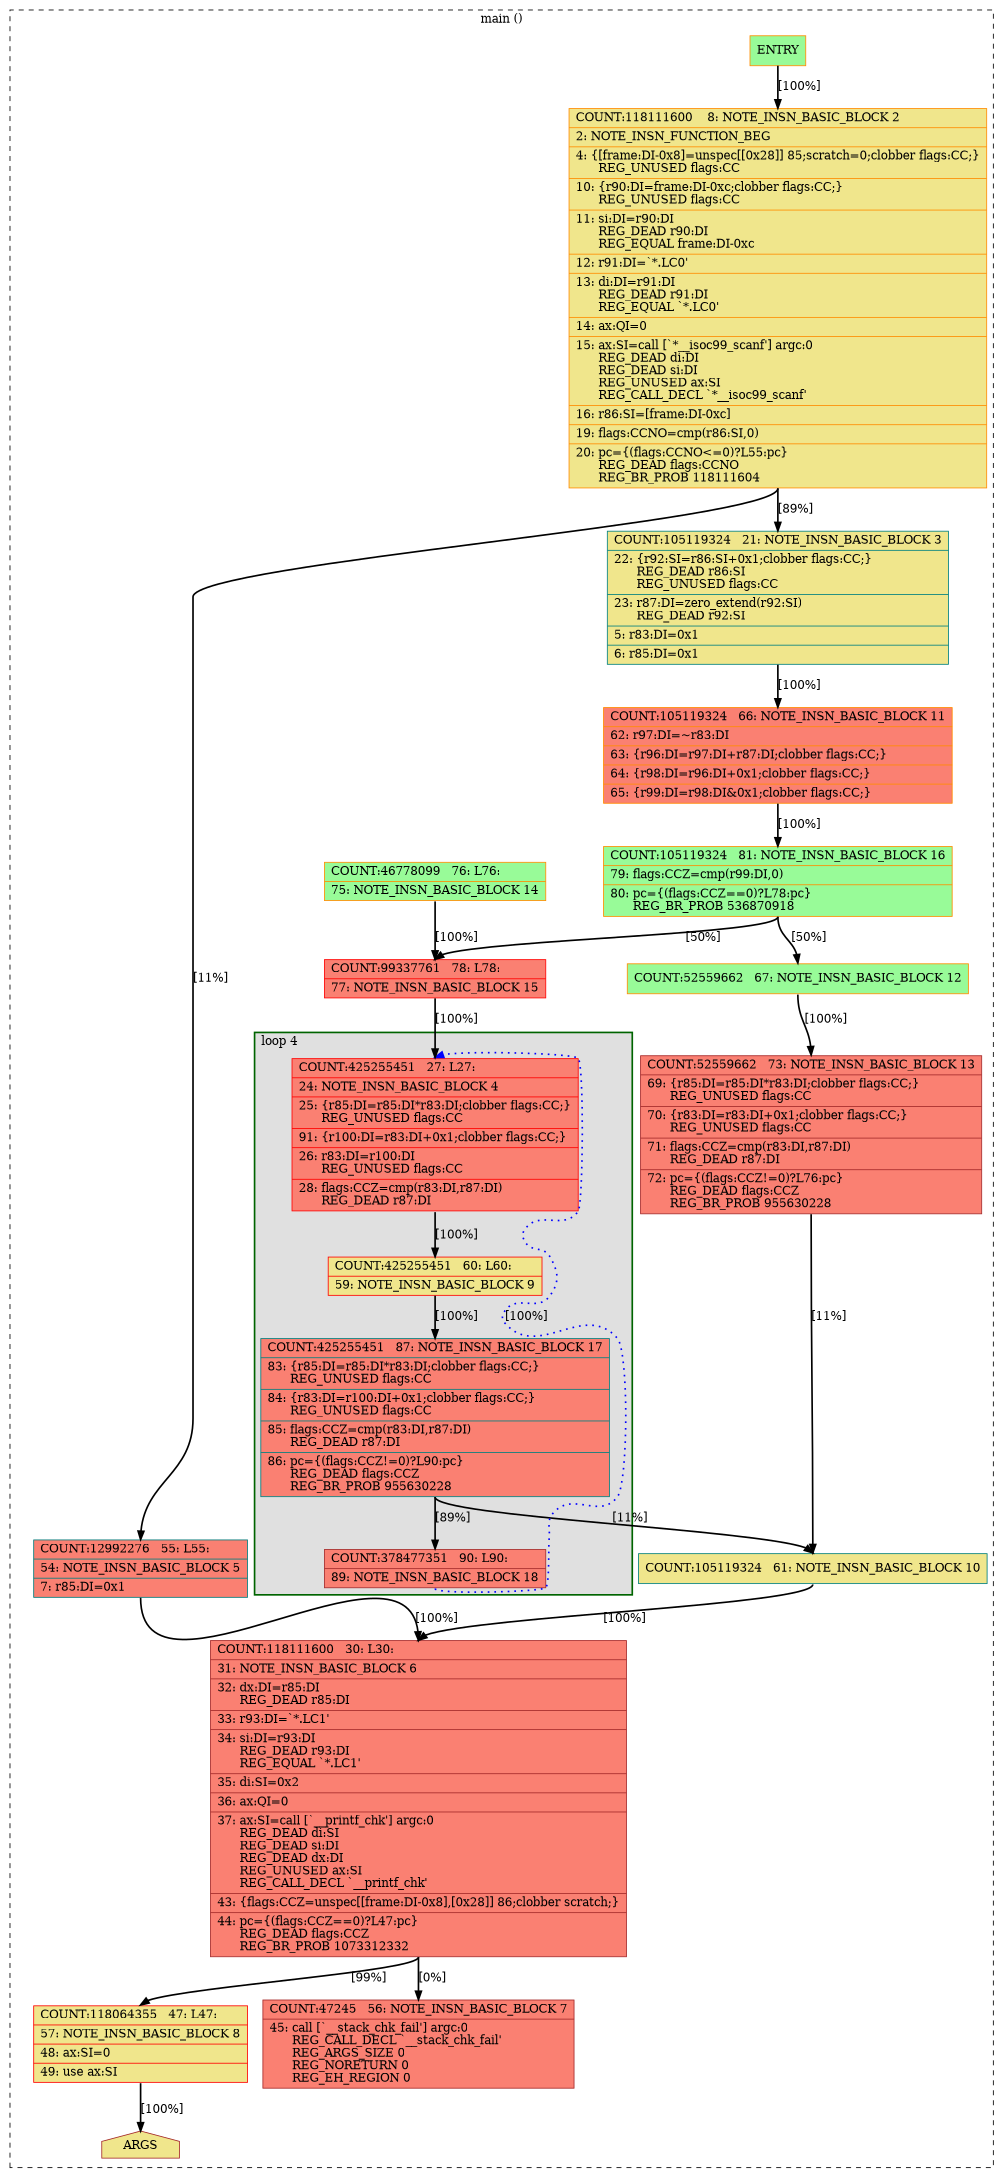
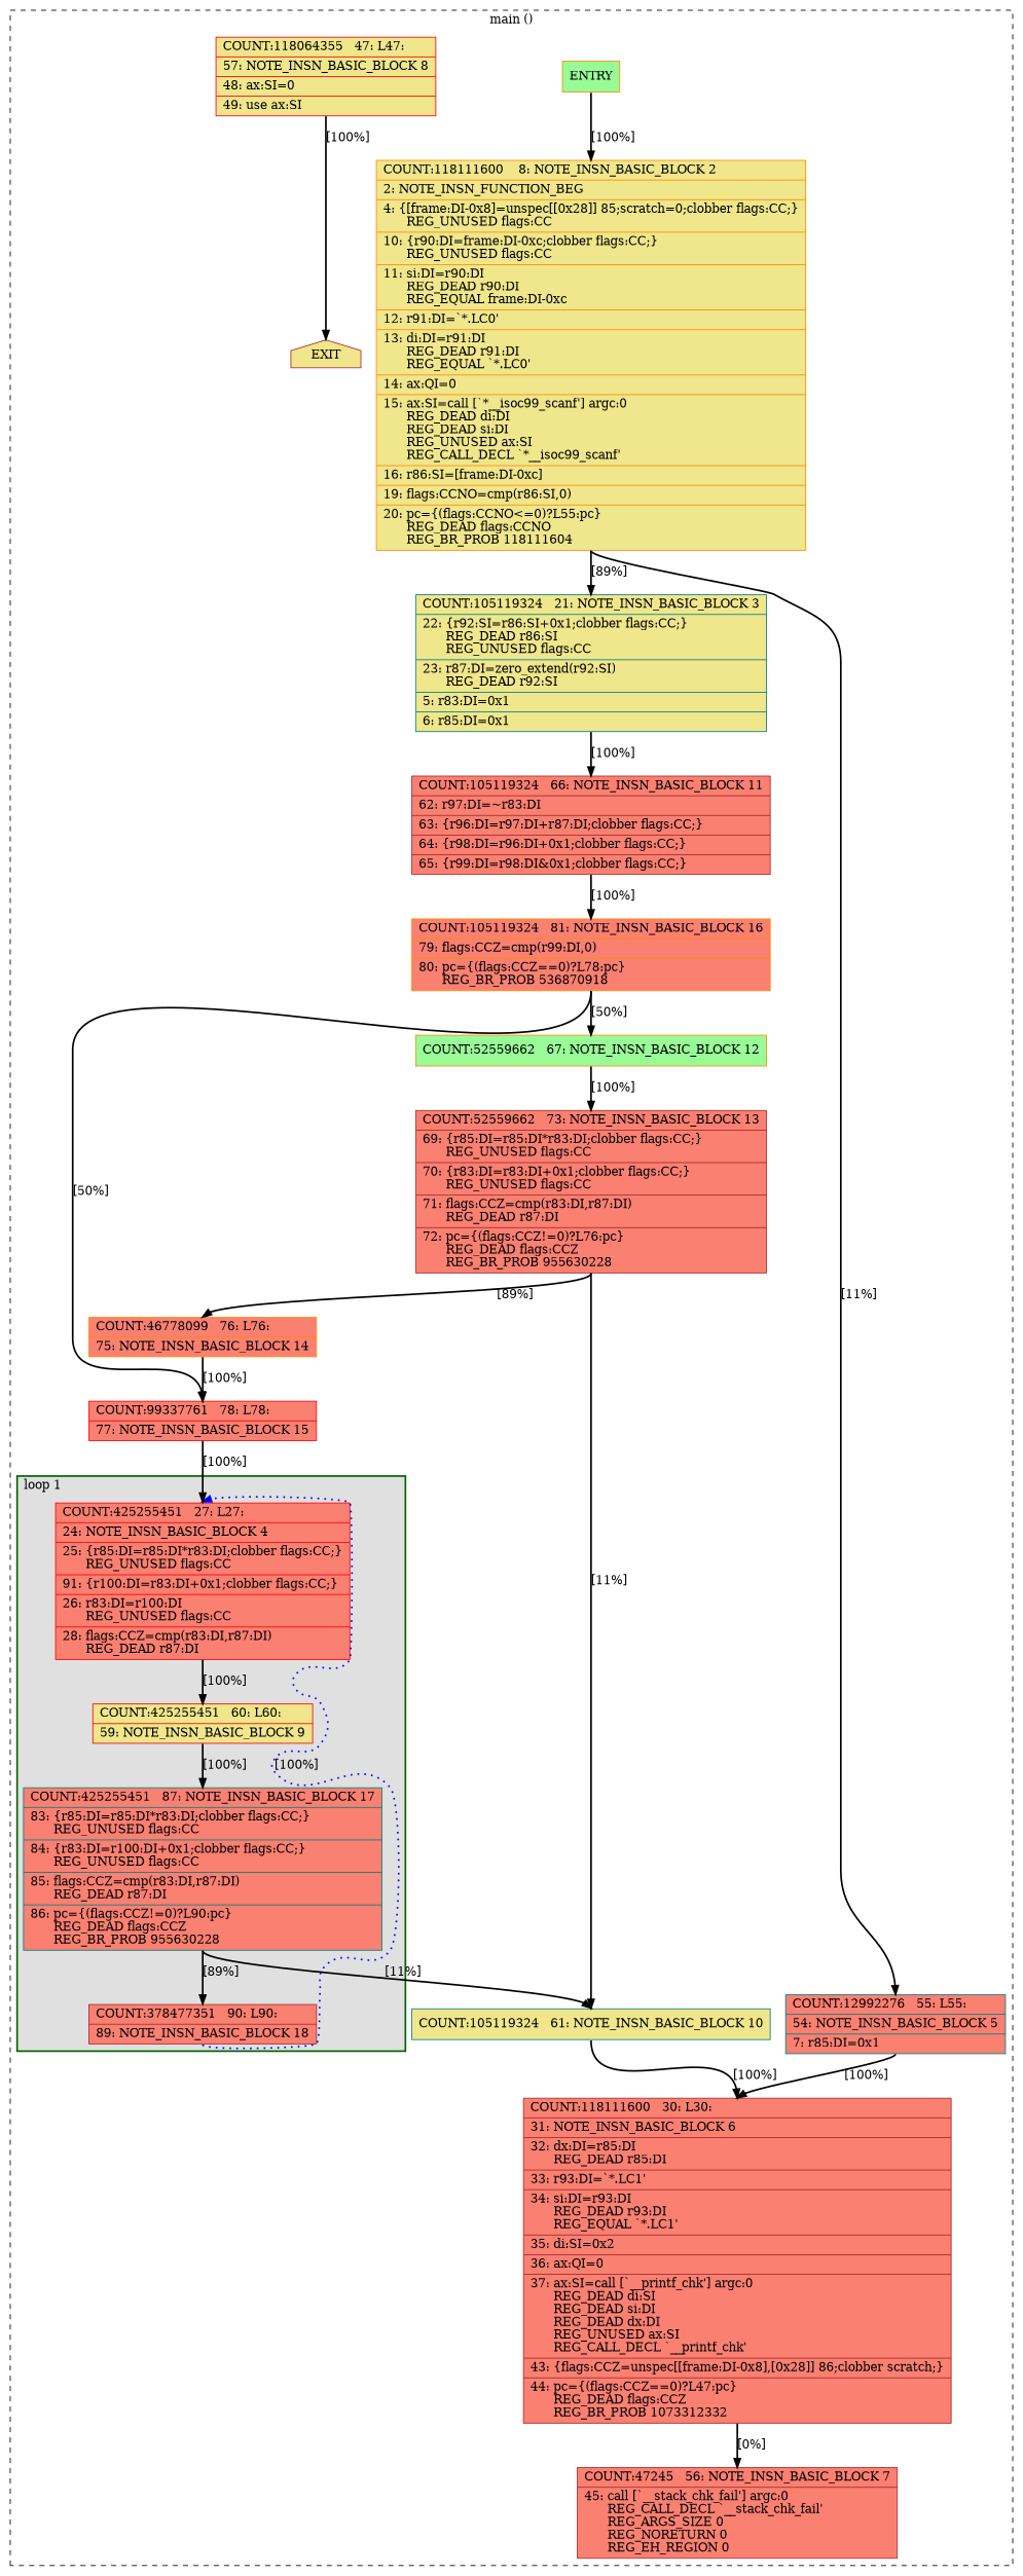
  digraph {
    node [color=darkorange fillcolor=salmon shape=record style=filled]
    edge [color=black constraint=true headport=n style="solid,bold" tailport=s weight=100]
    n1 [color=red label="{COUNT:425255451\ \ \ 27:\ L27:\l|\ \ \ 24:\ NOTE_INSN_BASIC_BLOCK\ 4\l|\ \ \ 25:\ \{r85:DI=r85:DI*r83:DI;clobber\ flags:CC;\}\l\ \ \ \ \ \ REG_UNUSED\ flags:CC\l|\ \ \ 91:\ \{r100:DI=r83:DI+0x1;clobber\ flags:CC;\}\l|\ \ \ 26:\ r83:DI=r100:DI\l\ \ \ \ \ \ REG_UNUSED\ flags:CC\l|\ \ \ 28:\ flags:CCZ=cmp(r83:DI,r87:DI)\l\ \ \ \ \ \ REG_DEAD\ r87:DI\l}"]
    n2 [color=red fillcolor=khaki label="{COUNT:425255451\ \ \ 60:\ L60:\l|\ \ \ 59:\ NOTE_INSN_BASIC_BLOCK\ 9\l}"]
    n3 [color=teal label="{COUNT:425255451\ \ \ 87:\ NOTE_INSN_BASIC_BLOCK\ 17\l|\ \ \ 83:\ \{r85:DI=r85:DI*r83:DI;clobber\ flags:CC;\}\l\ \ \ \ \ \ REG_UNUSED\ flags:CC\l|\ \ \ 84:\ \{r83:DI=r100:DI+0x1;clobber\ flags:CC;\}\l\ \ \ \ \ \ REG_UNUSED\ flags:CC\l|\ \ \ 85:\ flags:CCZ=cmp(r83:DI,r87:DI)\l\ \ \ \ \ \ REG_DEAD\ r87:DI\l|\ \ \ 86:\ pc=\{(flags:CCZ!=0)?L90:pc\}\l\ \ \ \ \ \ REG_DEAD\ flags:CCZ\l\ \ \ \ \ \ REG_BR_PROB\ 955630228\l}"]
    n4 [color=brown label="{COUNT:378477351\ \ \ 90:\ L90:\l|\ \ \ 89:\ NOTE_INSN_BASIC_BLOCK\ 18\l}"]
    n5 [color=teal fillcolor=khaki label="{COUNT:105119324\ \ \ 61:\ NOTE_INSN_BASIC_BLOCK\ 10\l}"]
    n6 [fillcolor=palegreen label=ENTRY shape=box]
-   n7 [color=brown fillcolor=khaki label=ARGS shape=house]
+   n7 [color=brown fillcolor=khaki label=EXIT shape=house]
    n8 [fillcolor=khaki label="{COUNT:118111600\ \ \ \ 8:\ NOTE_INSN_BASIC_BLOCK\ 2\l|\ \ \ \ 2:\ NOTE_INSN_FUNCTION_BEG\l|\ \ \ \ 4:\ \{[frame:DI-0x8]=unspec[[0x28]]\ 85;scratch=0;clobber\ flags:CC;\}\l\ \ \ \ \ \ REG_UNUSED\ flags:CC\l|\ \ \ 10:\ \{r90:DI=frame:DI-0xc;clobber\ flags:CC;\}\l\ \ \ \ \ \ REG_UNUSED\ flags:CC\l|\ \ \ 11:\ si:DI=r90:DI\l\ \ \ \ \ \ REG_DEAD\ r90:DI\l\ \ \ \ \ \ REG_EQUAL\ frame:DI-0xc\l|\ \ \ 12:\ r91:DI=`*.LC0'\l|\ \ \ 13:\ di:DI=r91:DI\l\ \ \ \ \ \ REG_DEAD\ r91:DI\l\ \ \ \ \ \ REG_EQUAL\ `*.LC0'\l|\ \ \ 14:\ ax:QI=0\l|\ \ \ 15:\ ax:SI=call\ [`*__isoc99_scanf']\ argc:0\l\ \ \ \ \ \ REG_DEAD\ di:DI\l\ \ \ \ \ \ REG_DEAD\ si:DI\l\ \ \ \ \ \ REG_UNUSED\ ax:SI\l\ \ \ \ \ \ REG_CALL_DECL\ `*__isoc99_scanf'\l|\ \ \ 16:\ r86:SI=[frame:DI-0xc]\l|\ \ \ 19:\ flags:CCNO=cmp(r86:SI,0)\l|\ \ \ 20:\ pc=\{(flags:CCNO\<=0)?L55:pc\}\l\ \ \ \ \ \ REG_DEAD\ flags:CCNO\l\ \ \ \ \ \ REG_BR_PROB\ 118111604\l}"]
    n9 [color=teal fillcolor=khaki label="{COUNT:105119324\ \ \ 21:\ NOTE_INSN_BASIC_BLOCK\ 3\l|\ \ \ 22:\ \{r92:SI=r86:SI+0x1;clobber\ flags:CC;\}\l\ \ \ \ \ \ REG_DEAD\ r86:SI\l\ \ \ \ \ \ REG_UNUSED\ flags:CC\l|\ \ \ 23:\ r87:DI=zero_extend(r92:SI)\l\ \ \ \ \ \ REG_DEAD\ r92:SI\l|\ \ \ \ 5:\ r83:DI=0x1\l|\ \ \ \ 6:\ r85:DI=0x1\l}"]
    n10 [color=teal label="{COUNT:12992276\ \ \ 55:\ L55:\l|\ \ \ 54:\ NOTE_INSN_BASIC_BLOCK\ 5\l|\ \ \ \ 7:\ r85:DI=0x1\l}"]
-   n11 [label="{COUNT:105119324\ \ \ 66:\ NOTE_INSN_BASIC_BLOCK\ 11\l|\ \ \ 62:\ r97:DI=~r83:DI\l|\ \ \ 63:\ \{r96:DI=r97:DI+r87:DI;clobber\ flags:CC;\}\l|\ \ \ 64:\ \{r98:DI=r96:DI+0x1;clobber\ flags:CC;\}\l|\ \ \ 65:\ \{r99:DI=r98:DI&0x1;clobber\ flags:CC;\}\l}"]
-   n12 [fillcolor=palegreen label="{COUNT:105119324\ \ \ 81:\ NOTE_INSN_BASIC_BLOCK\ 16\l|\ \ \ 79:\ flags:CCZ=cmp(r99:DI,0)\l|\ \ \ 80:\ pc=\{(flags:CCZ==0)?L78:pc\}\l\ \ \ \ \ \ REG_BR_PROB\ 536870918\l}"]
+   n11 [color=brown label="{COUNT:105119324\ \ \ 66:\ NOTE_INSN_BASIC_BLOCK\ 11\l|\ \ \ 62:\ r97:DI=~r83:DI\l|\ \ \ 63:\ \{r96:DI=r97:DI+r87:DI;clobber\ flags:CC;\}\l|\ \ \ 64:\ \{r98:DI=r96:DI+0x1;clobber\ flags:CC;\}\l|\ \ \ 65:\ \{r99:DI=r98:DI&0x1;clobber\ flags:CC;\}\l}"]
+   n12 [label="{COUNT:105119324\ \ \ 81:\ NOTE_INSN_BASIC_BLOCK\ 16\l|\ \ \ 79:\ flags:CCZ=cmp(r99:DI,0)\l|\ \ \ 80:\ pc=\{(flags:CCZ==0)?L78:pc\}\l\ \ \ \ \ \ REG_BR_PROB\ 536870918\l}"]
    n13 [fillcolor=palegreen label="{COUNT:52559662\ \ \ 67:\ NOTE_INSN_BASIC_BLOCK\ 12\l}"]
    n14 [color=red label="{COUNT:99337761\ \ \ 78:\ L78:\l|\ \ \ 77:\ NOTE_INSN_BASIC_BLOCK\ 15\l}"]
    n15 [color=brown label="{COUNT:52559662\ \ \ 73:\ NOTE_INSN_BASIC_BLOCK\ 13\l|\ \ \ 69:\ \{r85:DI=r85:DI*r83:DI;clobber\ flags:CC;\}\l\ \ \ \ \ \ REG_UNUSED\ flags:CC\l|\ \ \ 70:\ \{r83:DI=r83:DI+0x1;clobber\ flags:CC;\}\l\ \ \ \ \ \ REG_UNUSED\ flags:CC\l|\ \ \ 71:\ flags:CCZ=cmp(r83:DI,r87:DI)\l\ \ \ \ \ \ REG_DEAD\ r87:DI\l|\ \ \ 72:\ pc=\{(flags:CCZ!=0)?L76:pc\}\l\ \ \ \ \ \ REG_DEAD\ flags:CCZ\l\ \ \ \ \ \ REG_BR_PROB\ 955630228\l}"]
    n16 [color=brown label="{COUNT:118111600\ \ \ 30:\ L30:\l|\ \ \ 31:\ NOTE_INSN_BASIC_BLOCK\ 6\l|\ \ \ 32:\ dx:DI=r85:DI\l\ \ \ \ \ \ REG_DEAD\ r85:DI\l|\ \ \ 33:\ r93:DI=`*.LC1'\l|\ \ \ 34:\ si:DI=r93:DI\l\ \ \ \ \ \ REG_DEAD\ r93:DI\l\ \ \ \ \ \ REG_EQUAL\ `*.LC1'\l|\ \ \ 35:\ di:SI=0x2\l|\ \ \ 36:\ ax:QI=0\l|\ \ \ 37:\ ax:SI=call\ [`__printf_chk']\ argc:0\l\ \ \ \ \ \ REG_DEAD\ di:SI\l\ \ \ \ \ \ REG_DEAD\ si:DI\l\ \ \ \ \ \ REG_DEAD\ dx:DI\l\ \ \ \ \ \ REG_UNUSED\ ax:SI\l\ \ \ \ \ \ REG_CALL_DECL\ `__printf_chk'\l|\ \ \ 43:\ \{flags:CCZ=unspec[[frame:DI-0x8],[0x28]]\ 86;clobber\ scratch;\}\l|\ \ \ 44:\ pc=\{(flags:CCZ==0)?L47:pc\}\l\ \ \ \ \ \ REG_DEAD\ flags:CCZ\l\ \ \ \ \ \ REG_BR_PROB\ 1073312332\l}"]
    n17 [color=brown label="{COUNT:47245\ \ \ 56:\ NOTE_INSN_BASIC_BLOCK\ 7\l|\ \ \ 45:\ call\ [`__stack_chk_fail']\ argc:0\l\ \ \ \ \ \ REG_CALL_DECL\ `__stack_chk_fail'\l\ \ \ \ \ \ REG_ARGS_SIZE\ 0\l\ \ \ \ \ \ REG_NORETURN\ 0\l\ \ \ \ \ \ REG_EH_REGION\ 0\l}"]
    n18 [color=red fillcolor=khaki label="{COUNT:118064355\ \ \ 47:\ L47:\l|\ \ \ 57:\ NOTE_INSN_BASIC_BLOCK\ 8\l|\ \ \ 48:\ ax:SI=0\l|\ \ \ 49:\ use\ ax:SI\l}"]
-   n19 [fillcolor=palegreen label="{COUNT:46778099\ \ \ 76:\ L76:\l|\ \ \ 75:\ NOTE_INSN_BASIC_BLOCK\ 14\l}"]
+   n19 [label="{COUNT:46778099\ \ \ 76:\ L76:\l|\ \ \ 75:\ NOTE_INSN_BASIC_BLOCK\ 14\l}"]
    subgraph cluster_1 {
      color=black
      label="main ()"
      style=dashed
      n5
      n6
      n7
      n8
      n9
      n10
      n11
      n12
      n13
      n14
      n15
      n16
      n17
      n18
      n19
      subgraph cluster_2 {
        color=darkgreen
        fillcolor=grey88
-       label="loop 4"
+       label="loop 1"
        labeljust=l
        penwidth=2
        style=filled
        n1
        n2
        n3
        n4
      }
    }
    n1 -> n2 [label="[100%]"]
    n2 -> n3 [label="[100%]"]
    n3 -> n4 [label="[89%]" weight=10]
    n3 -> n5 [label="[11%]"]
    n4 -> n1 [color=blue constraint=false label="[100%]" style="dotted,bold" weight=10]
    n5 -> n16 [label="[100%]"]
    n6 -> n7 [style=invis color="" weight=""]
    n6 -> n8 [label="[100%]"]
    n8 -> n9 [label="[89%]"]
    n8 -> n10 [label="[11%]" weight=10]
    n9 -> n11 [label="[100%]"]
    n10 -> n16 [label="[100%]"]
    n11 -> n12 [label="[100%]"]
    n12 -> n13 [label="[50%]"]
    n12 -> n14 [label="[50%]" weight=10]
    n13 -> n15 [label="[100%]"]
    n14 -> n1 [label="[100%]"]
    n15 -> n5 [label="[11%]"]
+   n15 -> n19 [label="[89%]" weight=10]
    n16 -> n17 [label="[0%]"]
-   n16 -> n18 [label="[99%]" weight=10]
    n18 -> n7 [label="[100%]"]
    n19 -> n14 [label="[100%]"]
  }
